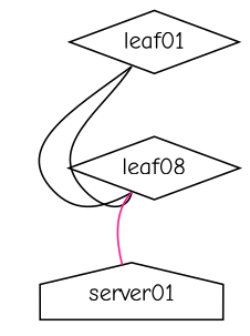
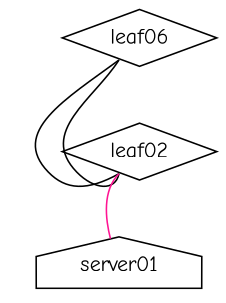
  graph {
    fontname="Comic Neue"
    node [config="./helper_scripts/extra_switch_config.sh" fontname="Comic Neue" function=leaf memory=1024 os="CumulusCommunity/cumulus-vx" shape=diamond version="3.7.5"]
    edge [color=black fontname="Comic Neue"]
-   leaf01 [mgmt_ip="192.168.200.8"]
-   leaf02 [mgmt_ip="192.168.200.9" label=leaf08]
+   leaf01 [mgmt_ip="192.168.200.8" label=leaf06]
+   leaf02 [mgmt_ip="192.168.200.9"]
    server01 [config="./helper_scripts/extra_server_config.sh" function=host memory=768 mgmt_ip="192.168.200.10" os="yk0/ubuntu-xenial" shape=house version=""]
    leaf01 -- leaf02 [headport=swp55 tailport=swp55]
    leaf01 -- leaf02 [headport=swp56 tailport=swp56]
    leaf02 -- server01 [color=deeppink headport=eth2 tailport=swp1]
  }
